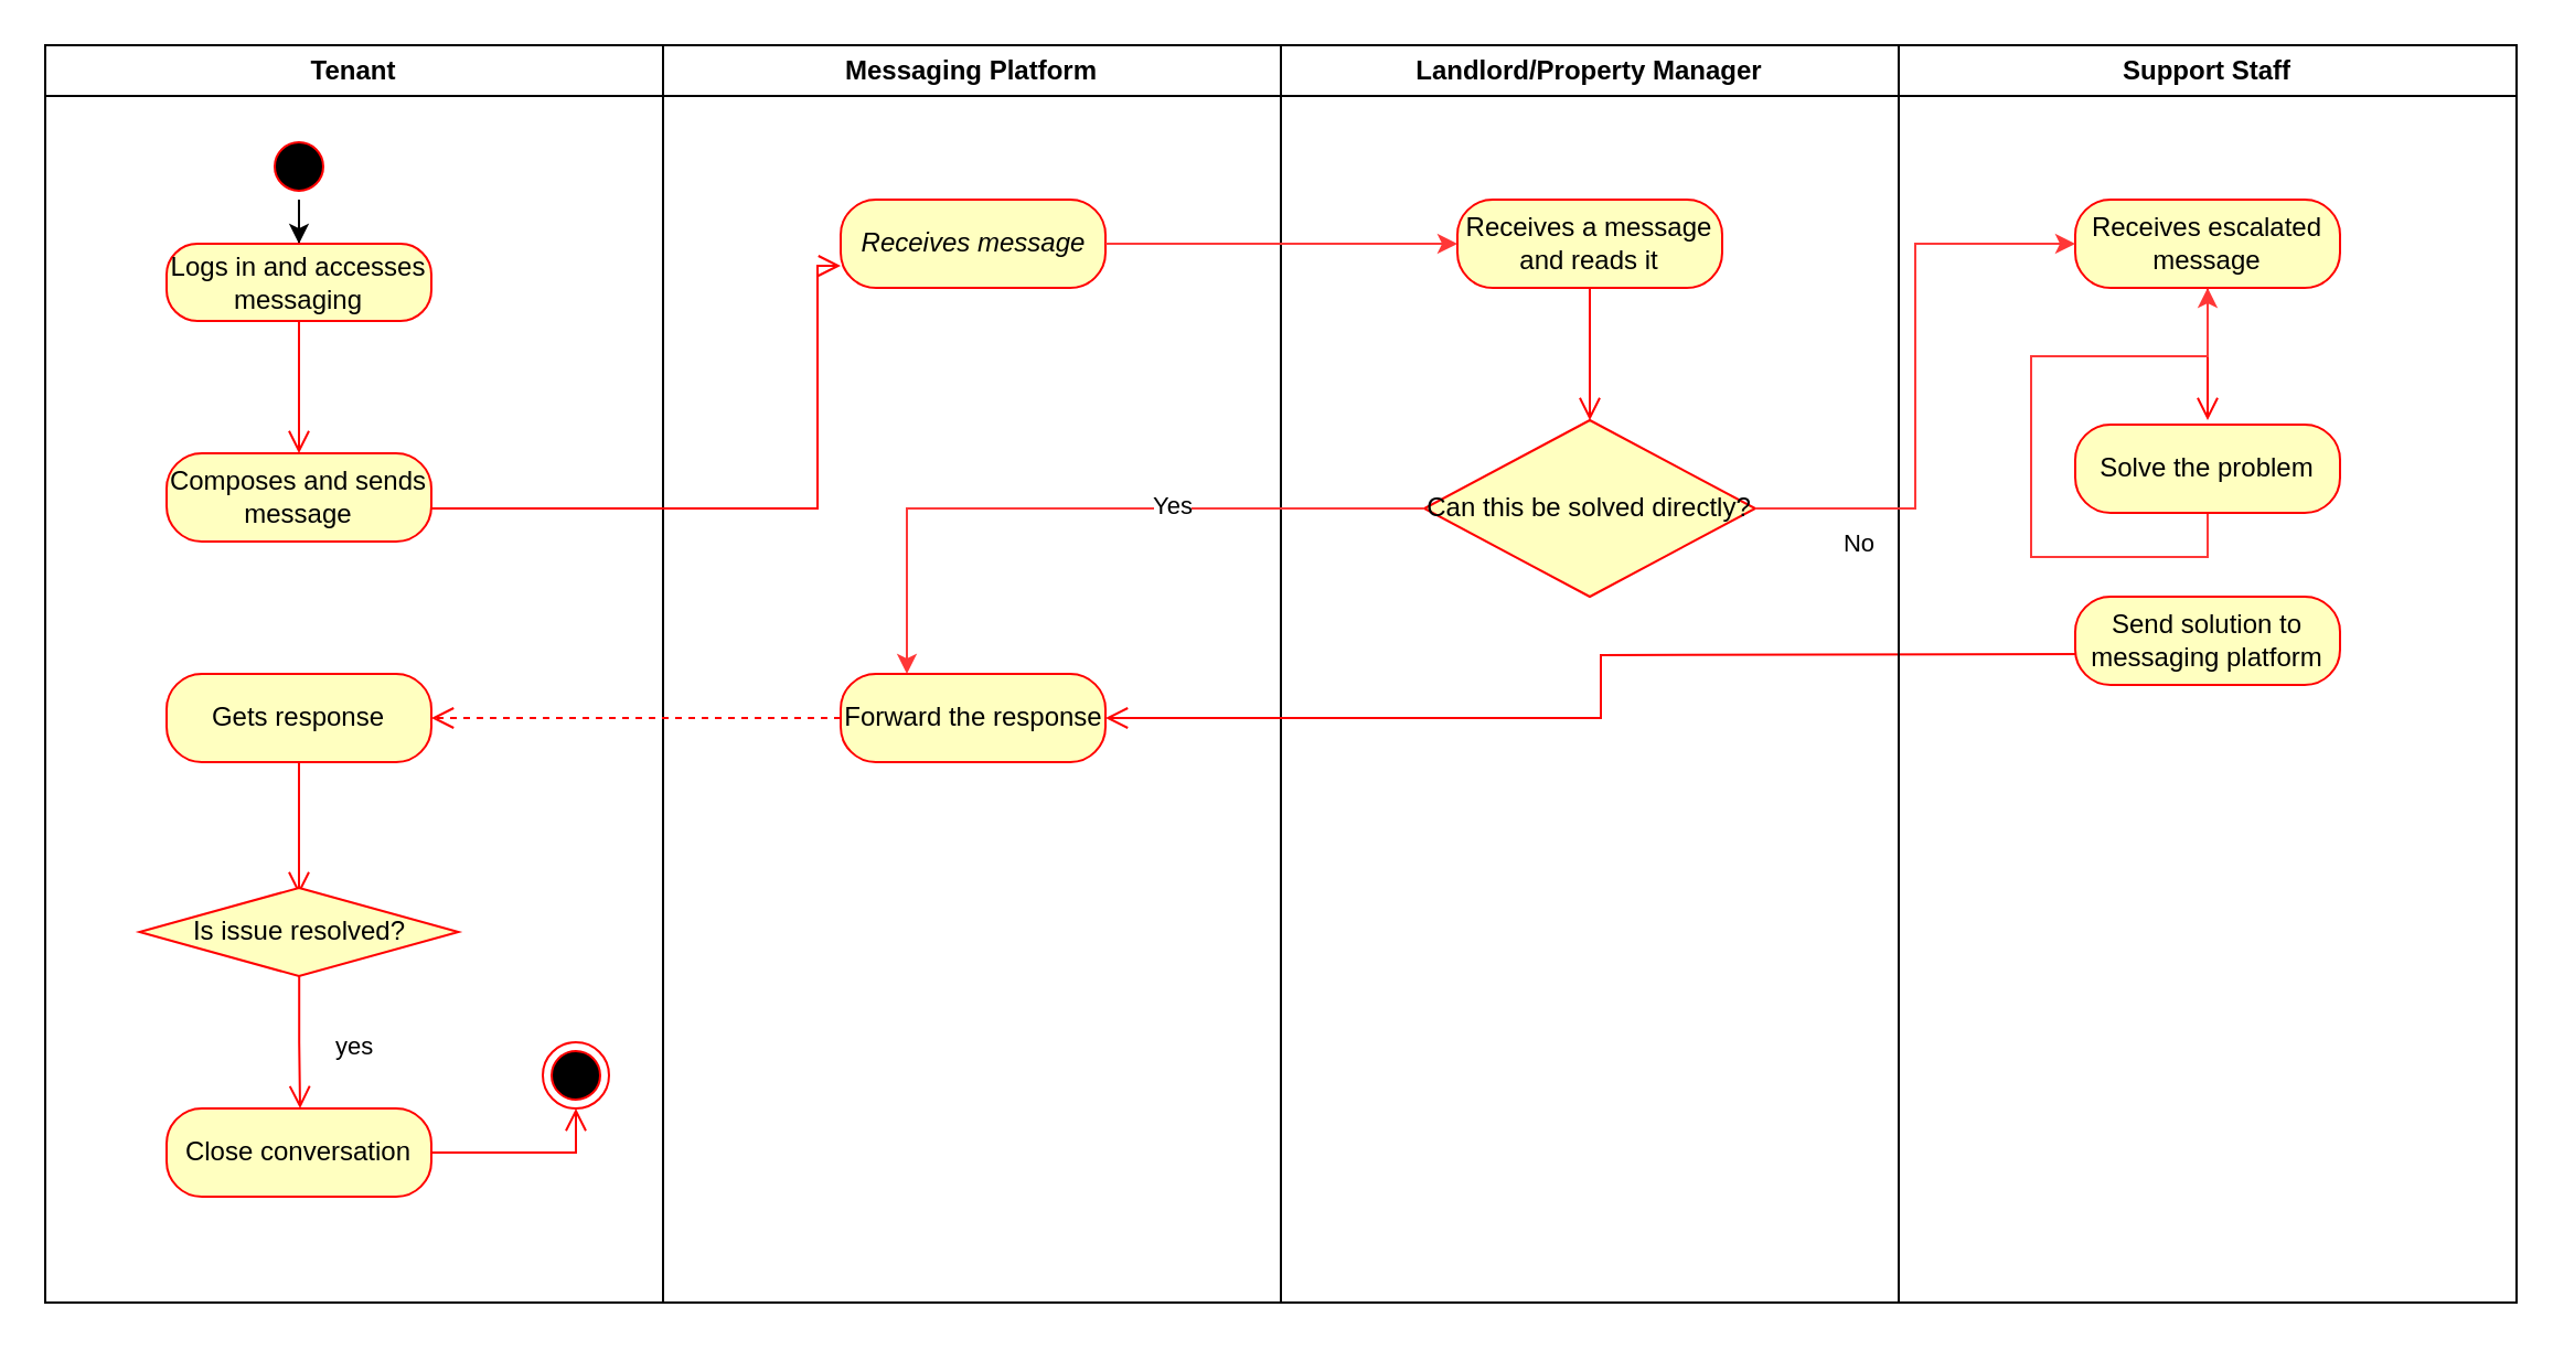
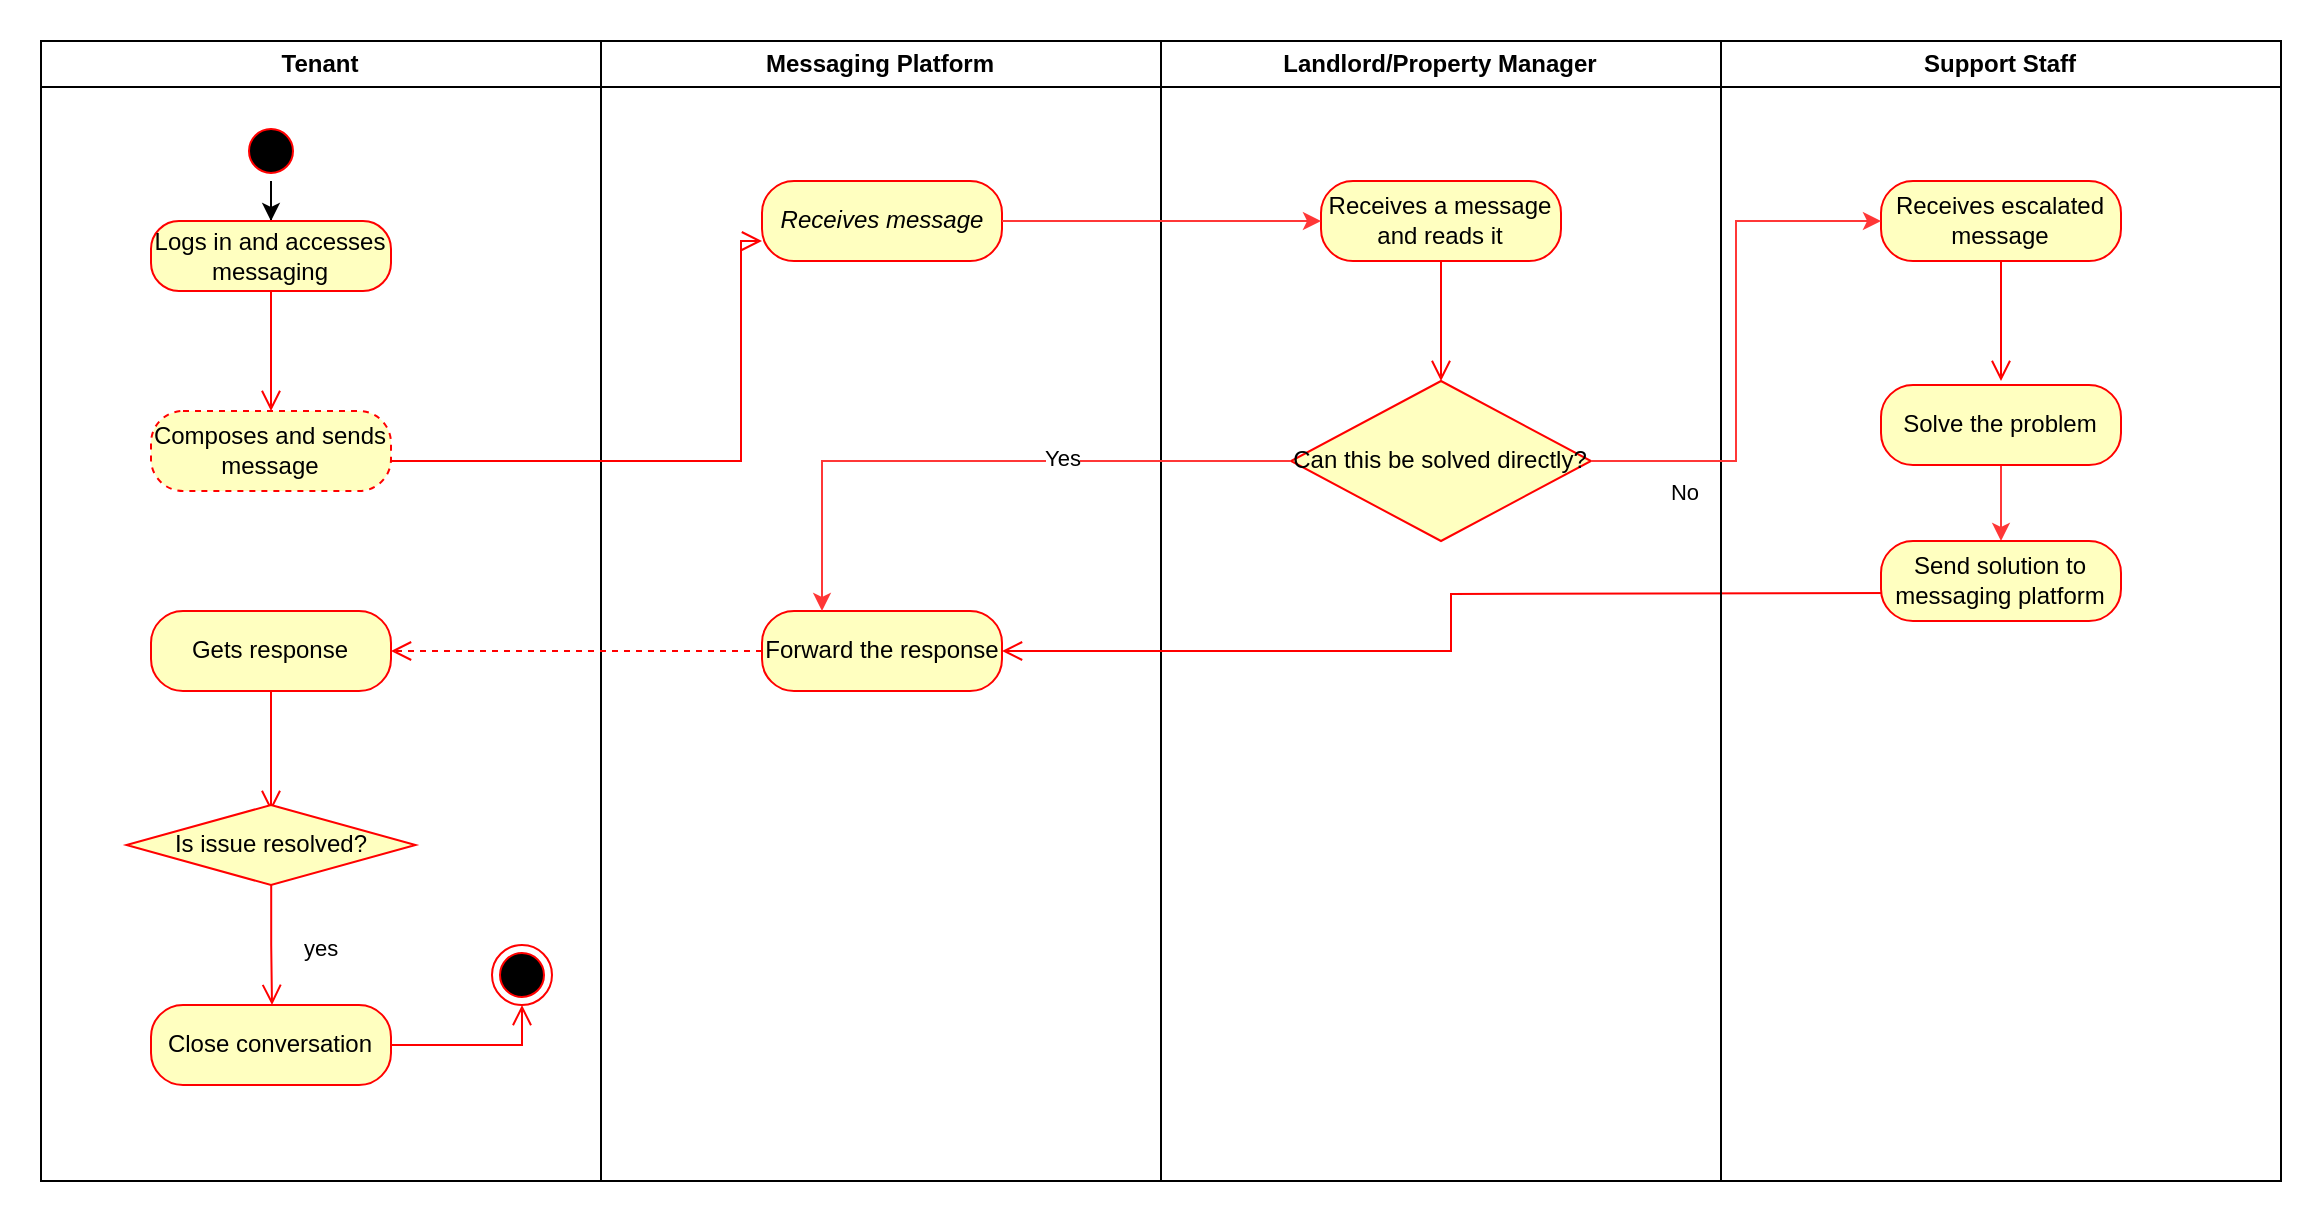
  <mxCell id="0" />
  <mxCell id="1" parent="0" />
  <mxCell id="2" value="Tenant" style="swimlane;whiteSpace=wrap" parent="1" vertex="1"><mxGeometry x="20" y="20" width="280" height="570" as="geometry" /></mxCell>
  <mxCell id="3" style="edgeStyle=orthogonalEdgeStyle;rounded=0;orthogonalLoop=1;jettySize=auto;html=1;exitX=0.5;exitY=1;exitDx=0;exitDy=0;" parent="2" source="4" target="5" edge="1"><mxGeometry relative="1" as="geometry" /></mxCell>
  <mxCell id="4" value="" style="ellipse;shape=startState;fillColor=#000000;strokeColor=#ff0000;" parent="2" vertex="1"><mxGeometry x="100" y="40" width="30" height="30" as="geometry" /></mxCell>
  <mxCell id="5" value="Logs in and accesses messaging" style="rounded=1;whiteSpace=wrap;html=1;arcSize=40;fontColor=#000000;fillColor=#ffffc0;strokeColor=#ff0000;" parent="2" vertex="1"><mxGeometry x="55" y="90" width="120" height="35" as="geometry" /></mxCell>
  <mxCell id="6" value="" style="edgeStyle=orthogonalEdgeStyle;html=1;verticalAlign=bottom;endArrow=open;endSize=8;strokeColor=#ff0000;rounded=0;" parent="2" source="5" edge="1"><mxGeometry relative="1" as="geometry"><mxPoint x="115" y="185" as="targetPoint" /></mxGeometry></mxCell>
- <mxCell id="7" value="Composes and sends message" style="rounded=1;whiteSpace=wrap;html=1;arcSize=40;fontColor=#000000;fillColor=#ffffc0;strokeColor=#ff0000;" parent="2" vertex="1"><mxGeometry x="55" y="185" width="120" height="40" as="geometry" /></mxCell>
+ <mxCell id="7" value="Composes and sends message" style="rounded=1;whiteSpace=wrap;html=1;arcSize=40;fontColor=#000000;fillColor=#ffffc0;strokeColor=#ff0000;dashed=1;" parent="2" vertex="1"><mxGeometry x="55" y="185" width="120" height="40" as="geometry" /></mxCell>
  <mxCell id="8" value="Gets response" style="rounded=1;whiteSpace=wrap;html=1;arcSize=40;fontColor=#000000;fillColor=#ffffc0;strokeColor=#ff0000;" parent="2" vertex="1"><mxGeometry x="55" y="285" width="120" height="40" as="geometry" /></mxCell>
  <mxCell id="9" value="" style="edgeStyle=orthogonalEdgeStyle;html=1;verticalAlign=bottom;endArrow=open;endSize=8;strokeColor=#ff0000;rounded=0;" parent="2" source="8" edge="1"><mxGeometry relative="1" as="geometry"><mxPoint x="115" y="385" as="targetPoint" /></mxGeometry></mxCell>
  <mxCell id="10" value="Is issue resolved?" style="rhombus;whiteSpace=wrap;html=1;fontColor=#000000;fillColor=#ffffc0;strokeColor=#ff0000;" parent="2" vertex="1"><mxGeometry x="42.75" y="382" width="144.5" height="40" as="geometry" /></mxCell>
  <mxCell id="11" value="yes" style="edgeStyle=orthogonalEdgeStyle;html=1;align=left;verticalAlign=top;endArrow=open;endSize=8;strokeColor=#ff0000;rounded=0;" parent="2" source="10" edge="1"><mxGeometry x="-0.41" y="15" relative="1" as="geometry"><mxPoint x="115.5" y="482" as="targetPoint" /><mxPoint y="1" as="offset" /></mxGeometry></mxCell>
  <mxCell id="12" value="Close conversation" style="rounded=1;whiteSpace=wrap;html=1;arcSize=40;fontColor=#000000;fillColor=#ffffc0;strokeColor=#ff0000;" parent="2" vertex="1"><mxGeometry x="55" y="482" width="120" height="40" as="geometry" /></mxCell>
  <mxCell id="13" value="" style="edgeStyle=orthogonalEdgeStyle;html=1;verticalAlign=bottom;endArrow=open;endSize=8;strokeColor=#ff0000;rounded=0;entryX=0.5;entryY=1;entryDx=0;entryDy=0;" parent="2" source="12" target="14" edge="1"><mxGeometry relative="1" as="geometry"><mxPoint x="115" y="582" as="targetPoint" /><Array as="points"><mxPoint x="240" y="502" /></Array></mxGeometry></mxCell>
  <mxCell id="14" value="" style="ellipse;html=1;shape=endState;fillColor=#000000;strokeColor=#ff0000;" parent="2" vertex="1"><mxGeometry x="225.5" y="452" width="30" height="30" as="geometry" /></mxCell>
  <mxCell id="15" value="Messaging Platform" style="swimlane;whiteSpace=wrap" parent="1" vertex="1"><mxGeometry x="300" y="20" width="280" height="570" as="geometry" /></mxCell>
  <mxCell id="16" value="&lt;em data-end=&quot;708&quot; data-start=&quot;691&quot;&gt;Receives message&lt;/em&gt;" style="rounded=1;whiteSpace=wrap;html=1;arcSize=40;fontColor=#000000;fillColor=#ffffc0;strokeColor=#ff0000;" parent="15" vertex="1"><mxGeometry x="80.5" y="70" width="120" height="40" as="geometry" /></mxCell>
  <mxCell id="17" value="Forward the response" style="rounded=1;whiteSpace=wrap;html=1;arcSize=40;fontColor=#000000;fillColor=#ffffc0;strokeColor=#ff0000;" parent="15" vertex="1"><mxGeometry x="80.5" y="285" width="120" height="40" as="geometry" /></mxCell>
  <mxCell id="18" value="Landlord/Property Manager" style="swimlane;whiteSpace=wrap" parent="1" vertex="1"><mxGeometry x="580" y="20" width="280" height="570" as="geometry" /></mxCell>
  <mxCell id="19" value="Receives a message and reads it" style="rounded=1;whiteSpace=wrap;html=1;arcSize=40;fontColor=#000000;fillColor=#ffffc0;strokeColor=#ff0000;" parent="18" vertex="1"><mxGeometry x="80" y="70" width="120" height="40" as="geometry" /></mxCell>
  <mxCell id="20" value="" style="edgeStyle=orthogonalEdgeStyle;html=1;verticalAlign=bottom;endArrow=open;endSize=8;strokeColor=#ff0000;rounded=0;" parent="18" source="19" edge="1"><mxGeometry relative="1" as="geometry"><mxPoint x="140" y="170" as="targetPoint" /></mxGeometry></mxCell>
  <mxCell id="21" value="Can this be solved directly?" style="rhombus;whiteSpace=wrap;html=1;fontColor=#000000;fillColor=#ffffc0;strokeColor=#ff0000;" vertex="1" parent="18"><mxGeometry x="65" y="170" width="150" height="80" as="geometry" /></mxCell>
  <mxCell id="22" value="" style="edgeStyle=orthogonalEdgeStyle;html=1;verticalAlign=bottom;endArrow=open;endSize=8;strokeColor=#ff0000;rounded=0;entryX=1;entryY=0.5;entryDx=0;entryDy=0;" edge="1" parent="18" target="17"><mxGeometry relative="1" as="geometry"><mxPoint x="-70" y="311" as="targetPoint" /><mxPoint x="369.5" y="276" as="sourcePoint" /></mxGeometry></mxCell>
  <mxCell id="23" value="" style="edgeStyle=orthogonalEdgeStyle;html=1;verticalAlign=bottom;endArrow=open;endSize=8;strokeColor=#ff0000;rounded=0;entryX=0;entryY=0.75;entryDx=0;entryDy=0;" parent="1" source="7" target="16" edge="1"><mxGeometry relative="1" as="geometry"><mxPoint x="269.5" y="313" as="targetPoint" /><Array as="points"><mxPoint x="370" y="230" /><mxPoint x="370" y="120" /></Array></mxGeometry></mxCell>
  <mxCell id="24" value="" style="edgeStyle=orthogonalEdgeStyle;html=1;verticalAlign=bottom;endArrow=open;endSize=8;strokeColor=#ff0000;rounded=0;entryX=1;entryY=0.5;entryDx=0;entryDy=0;dashed=1;" parent="1" source="17" target="8" edge="1"><mxGeometry relative="1" as="geometry"><mxPoint x="570" y="360" as="targetPoint" /></mxGeometry></mxCell>
  <mxCell id="25" value="Support Staff" style="swimlane;whiteSpace=wrap" vertex="1" parent="1"><mxGeometry x="860" y="20" width="280" height="570" as="geometry" /></mxCell>
  <mxCell id="26" value="Receives escalated message" style="rounded=1;whiteSpace=wrap;html=1;arcSize=40;fontColor=#000000;fillColor=#ffffc0;strokeColor=#ff0000;" vertex="1" parent="25"><mxGeometry x="80" y="70" width="120" height="40" as="geometry" /></mxCell>
  <mxCell id="27" value="" style="edgeStyle=orthogonalEdgeStyle;html=1;verticalAlign=bottom;endArrow=open;endSize=8;strokeColor=#ff0000;rounded=0;" edge="1" parent="25" source="26"><mxGeometry relative="1" as="geometry"><mxPoint x="140" y="170" as="targetPoint" /></mxGeometry></mxCell>
- <mxCell id="28" style="edgeStyle=orthogonalEdgeStyle;rounded=0;orthogonalLoop=1;jettySize=auto;html=1;exitX=0.5;exitY=1;exitDx=0;exitDy=0;strokeColor=#FF3737;" edge="1" parent="25" source="29" target="26"><mxGeometry relative="1" as="geometry" /></mxCell>
+ <mxCell id="28" style="edgeStyle=orthogonalEdgeStyle;rounded=0;orthogonalLoop=1;jettySize=auto;html=1;exitX=0.5;exitY=1;exitDx=0;exitDy=0;strokeColor=#FF3737;" edge="1" parent="25" source="29" target="30"><mxGeometry relative="1" as="geometry" /></mxCell>
  <mxCell id="29" value="Solve the problem" style="rounded=1;whiteSpace=wrap;html=1;arcSize=40;fontColor=#000000;fillColor=#ffffc0;strokeColor=#ff0000;" vertex="1" parent="25"><mxGeometry x="80" y="172" width="120" height="40" as="geometry" /></mxCell>
  <mxCell id="30" value="Send solution to messaging platform" style="rounded=1;whiteSpace=wrap;html=1;arcSize=40;fontColor=#000000;fillColor=#ffffc0;strokeColor=#ff0000;" vertex="1" parent="25"><mxGeometry x="80" y="250" width="120" height="40" as="geometry" /></mxCell>
  <mxCell id="31" style="edgeStyle=orthogonalEdgeStyle;rounded=0;orthogonalLoop=1;jettySize=auto;html=1;exitX=1;exitY=0.5;exitDx=0;exitDy=0;entryX=0;entryY=0.5;entryDx=0;entryDy=0;fillColor=#FF3333;strokeColor=#FF3737;" edge="1" parent="1" source="16" target="19"><mxGeometry relative="1" as="geometry" /></mxCell>
  <mxCell id="32" style="edgeStyle=orthogonalEdgeStyle;rounded=0;orthogonalLoop=1;jettySize=auto;html=1;exitX=0;exitY=0.5;exitDx=0;exitDy=0;entryX=0.25;entryY=0;entryDx=0;entryDy=0;strokeColor=#FF3737;" edge="1" parent="1" source="21" target="17"><mxGeometry relative="1" as="geometry" /></mxCell>
  <mxCell id="33" value="Yes" style="edgeLabel;html=1;align=center;verticalAlign=middle;resizable=0;points=[];" vertex="1" connectable="0" parent="32"><mxGeometry x="-0.25" y="-2" relative="1" as="geometry"><mxPoint x="1" as="offset" /></mxGeometry></mxCell>
  <mxCell id="34" style="edgeStyle=orthogonalEdgeStyle;rounded=0;orthogonalLoop=1;jettySize=auto;html=1;exitX=1;exitY=0.5;exitDx=0;exitDy=0;entryX=0;entryY=0.5;entryDx=0;entryDy=0;strokeColor=#FF3737;" edge="1" parent="1" source="21" target="26"><mxGeometry relative="1" as="geometry" /></mxCell>
  <mxCell id="35" value="No" style="edgeLabel;html=1;align=center;verticalAlign=middle;resizable=0;points=[];" vertex="1" connectable="0" parent="34"><mxGeometry x="-0.693" y="-2" relative="1" as="geometry"><mxPoint x="5" y="13" as="offset" /></mxGeometry></mxCell>
